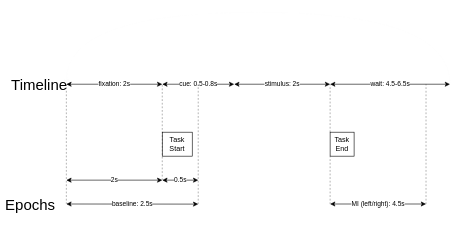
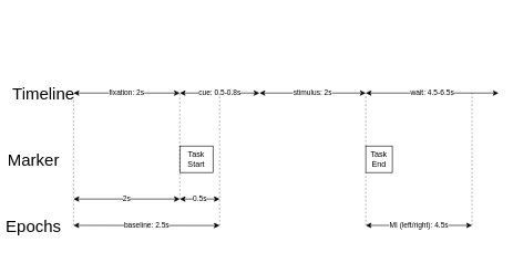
  <mxCell id="0" />
  <mxCell id="1" parent="0" />
  <mxCell id="2" value="fixation: 2s" style="endArrow=classic;startArrow=classic;html=1;rounded=0;" edge="1" parent="1"><mxGeometry width="50" height="50" relative="1" as="geometry"><mxPoint x="110" y="140" as="sourcePoint" /><mxPoint x="270" y="140" as="targetPoint" /></mxGeometry></mxCell>
  <mxCell id="3" value="cue: 0.5-0.8s" style="endArrow=classic;startArrow=classic;html=1;rounded=0;" edge="1" parent="1"><mxGeometry width="50" height="50" relative="1" as="geometry"><mxPoint x="270" y="140" as="sourcePoint" /><mxPoint x="390" y="140" as="targetPoint" /></mxGeometry></mxCell>
  <mxCell id="4" value="stimulus: 2s" style="endArrow=classic;startArrow=classic;html=1;rounded=0;" edge="1" parent="1"><mxGeometry width="50" height="50" relative="1" as="geometry"><mxPoint x="390" y="140" as="sourcePoint" /><mxPoint x="550" y="140" as="targetPoint" /></mxGeometry></mxCell>
  <mxCell id="5" value="wait: 4.5-6.5s" style="endArrow=classic;startArrow=classic;html=1;rounded=0;" edge="1" parent="1"><mxGeometry width="50" height="50" relative="1" as="geometry"><mxPoint x="550" y="140" as="sourcePoint" /><mxPoint x="750" y="140" as="targetPoint" /></mxGeometry></mxCell>
  <mxCell id="6" value="Task Start" style="rounded=0;whiteSpace=wrap;html=1;" vertex="1" parent="1"><mxGeometry x="270" y="220" width="50" height="40" as="geometry" /></mxCell>
  <mxCell id="7" value="" style="endArrow=none;dashed=1;html=1;rounded=0;opacity=50;" edge="1" parent="1"><mxGeometry width="50" height="50" relative="1" as="geometry"><mxPoint x="270" y="300" as="sourcePoint" /><mxPoint x="270" y="140" as="targetPoint" /></mxGeometry></mxCell>
  <mxCell id="8" value="Task End" style="rounded=0;whiteSpace=wrap;html=1;" vertex="1" parent="1"><mxGeometry x="550" y="220" width="40" height="40" as="geometry" /></mxCell>
  <mxCell id="9" value="" style="endArrow=none;dashed=1;html=1;rounded=0;opacity=50;" edge="1" parent="1"><mxGeometry width="50" height="50" relative="1" as="geometry"><mxPoint x="550" y="220" as="sourcePoint" /><mxPoint x="550" y="140" as="targetPoint" /></mxGeometry></mxCell>
  <mxCell id="10" value="&lt;font style=&quot;font-size: 25px;&quot;&gt;Timeline&lt;/font&gt;" style="text;html=1;strokeColor=none;fillColor=none;align=center;verticalAlign=middle;whiteSpace=wrap;rounded=0;" vertex="1" parent="1"><mxGeometry x="35" y="120" width="60" height="40" as="geometry" /></mxCell>
+ <mxCell id="11" value="&lt;font style=&quot;font-size: 25px;&quot;&gt;Marker&lt;/font&gt;" style="text;html=1;strokeColor=none;fillColor=none;align=center;verticalAlign=middle;whiteSpace=wrap;rounded=0;" vertex="1" parent="1"><mxGeometry x="20" y="220" width="60" height="40" as="geometry" /></mxCell>
  <mxCell id="12" value="" style="curved=1;endArrow=classic;html=1;rounded=0;strokeColor=#FAFAFA;opacity=50;" edge="1" parent="1"><mxGeometry width="50" height="50" relative="1" as="geometry"><mxPoint x="750" y="140" as="sourcePoint" /><mxPoint x="110" y="140" as="targetPoint" /><Array as="points"><mxPoint x="750" y="20" /><mxPoint x="110" y="20" /></Array></mxGeometry></mxCell>
  <mxCell id="13" value="&lt;font style=&quot;font-size: 25px;&quot;&gt;Epochs&lt;/font&gt;" style="text;html=1;strokeColor=none;fillColor=none;align=center;verticalAlign=middle;whiteSpace=wrap;rounded=0;" vertex="1" parent="1"><mxGeometry x="20" y="320" width="60" height="40" as="geometry" /></mxCell>
  <mxCell id="14" value="MI (left/right): 4.5s" style="endArrow=classic;startArrow=classic;html=1;rounded=0;" edge="1" parent="1"><mxGeometry width="50" height="50" relative="1" as="geometry"><mxPoint x="550" y="339.8" as="sourcePoint" /><mxPoint x="710" y="339.8" as="targetPoint" /></mxGeometry></mxCell>
  <mxCell id="15" value="" style="endArrow=none;dashed=1;html=1;rounded=0;opacity=50;" edge="1" parent="1"><mxGeometry width="50" height="50" relative="1" as="geometry"><mxPoint x="550" y="340" as="sourcePoint" /><mxPoint x="550" y="260" as="targetPoint" /></mxGeometry></mxCell>
  <mxCell id="16" value="" style="endArrow=none;dashed=1;html=1;rounded=0;opacity=50;" edge="1" parent="1"><mxGeometry width="50" height="50" relative="1" as="geometry"><mxPoint x="710" y="340" as="sourcePoint" /><mxPoint x="710" y="140" as="targetPoint" /></mxGeometry></mxCell>
  <mxCell id="17" value="0.5s" style="endArrow=classic;startArrow=classic;html=1;rounded=0;" edge="1" parent="1"><mxGeometry width="50" height="50" relative="1" as="geometry"><mxPoint x="270" y="300" as="sourcePoint" /><mxPoint x="330" y="300" as="targetPoint" /></mxGeometry></mxCell>
  <mxCell id="18" value="" style="endArrow=none;dashed=1;html=1;rounded=0;opacity=50;" edge="1" parent="1"><mxGeometry width="50" height="50" relative="1" as="geometry"><mxPoint x="330" y="340" as="sourcePoint" /><mxPoint x="330" y="140" as="targetPoint" /></mxGeometry></mxCell>
  <mxCell id="19" value="2s" style="endArrow=classic;startArrow=classic;html=1;rounded=0;" edge="1" parent="1"><mxGeometry width="50" height="50" relative="1" as="geometry"><mxPoint x="110" y="300" as="sourcePoint" /><mxPoint x="270" y="300" as="targetPoint" /></mxGeometry></mxCell>
  <mxCell id="20" value="" style="endArrow=none;dashed=1;html=1;rounded=0;opacity=50;" edge="1" parent="1"><mxGeometry width="50" height="50" relative="1" as="geometry"><mxPoint x="110" y="340" as="sourcePoint" /><mxPoint x="110" y="140" as="targetPoint" /></mxGeometry></mxCell>
  <mxCell id="21" value="baseline: 2.5s" style="endArrow=classic;startArrow=classic;html=1;rounded=0;" edge="1" parent="1"><mxGeometry width="50" height="50" relative="1" as="geometry"><mxPoint x="110" y="339.8" as="sourcePoint" /><mxPoint x="330" y="340" as="targetPoint" /></mxGeometry></mxCell>
